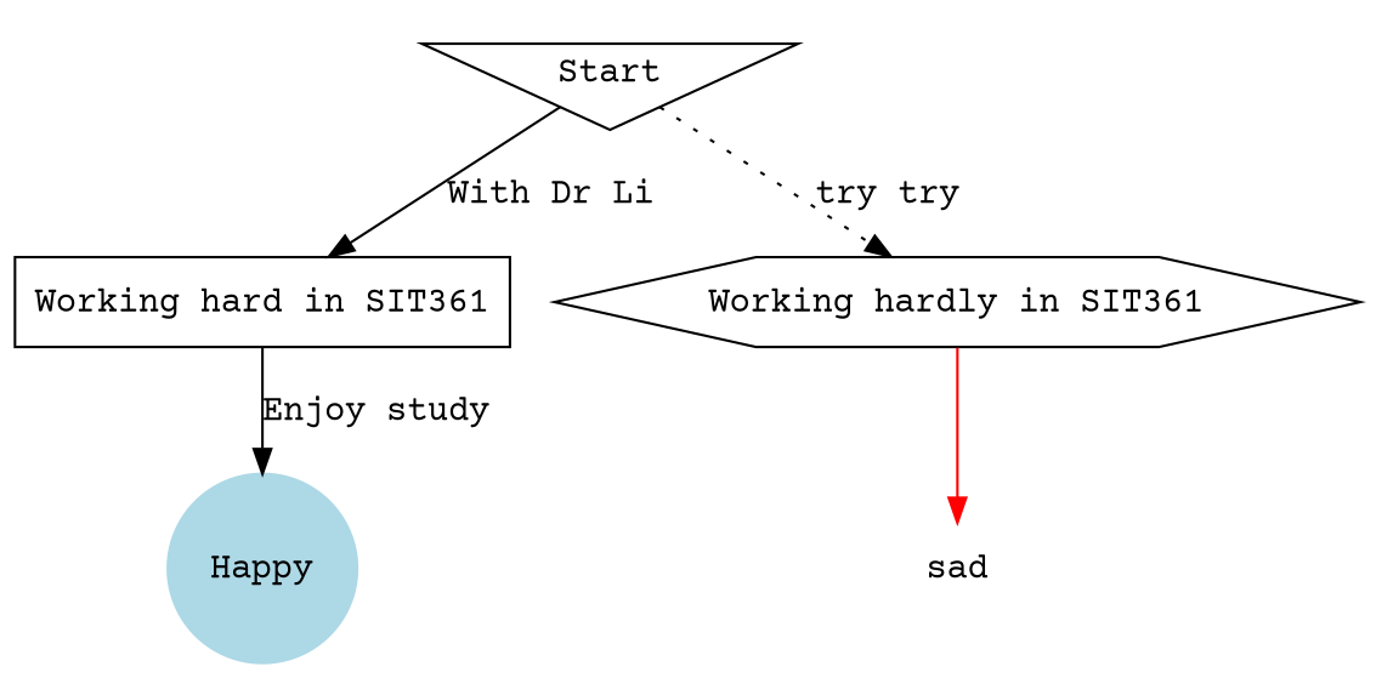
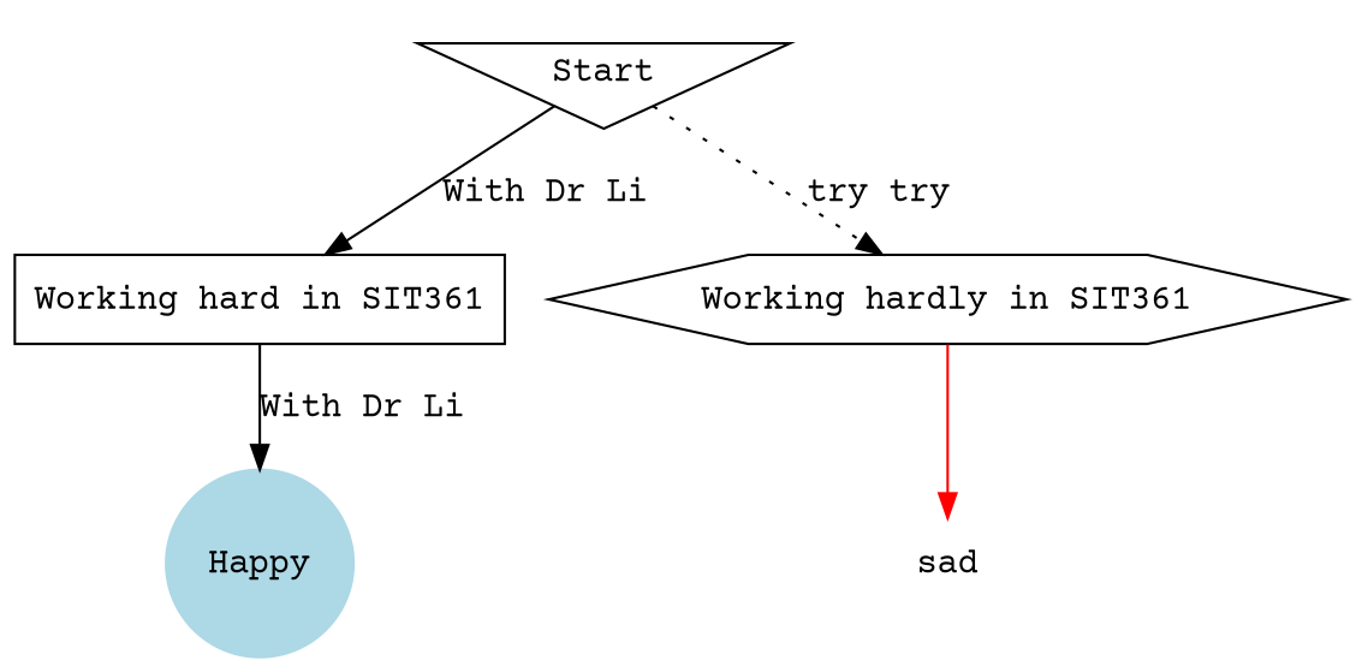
  digraph {
    fontname="Courier Prime"
    node [fontname="Courier Prime"]
    edge [fontname="Courier Prime"]
    n1 [label=Start shape=invtriangle]
    n2 [label="Working hard in SIT361" shape=box]
    n3 [label="Working hardly in SIT361" shape=polygon sides=6]
    n4 [color=lightblue label=Happy shape=circle style=filled]
    n5 [color=red label=sad shape=plaintext]
    n1 -> n2 [label="With Dr Li"]
    n1 -> n3 [label="try try" style=dotted]
-   n2 -> n4 [label="Enjoy study" style=filled]
+   n2 -> n4 [label="With Dr Li" style=filled]
    n3 -> n5 [color=red]
  }
